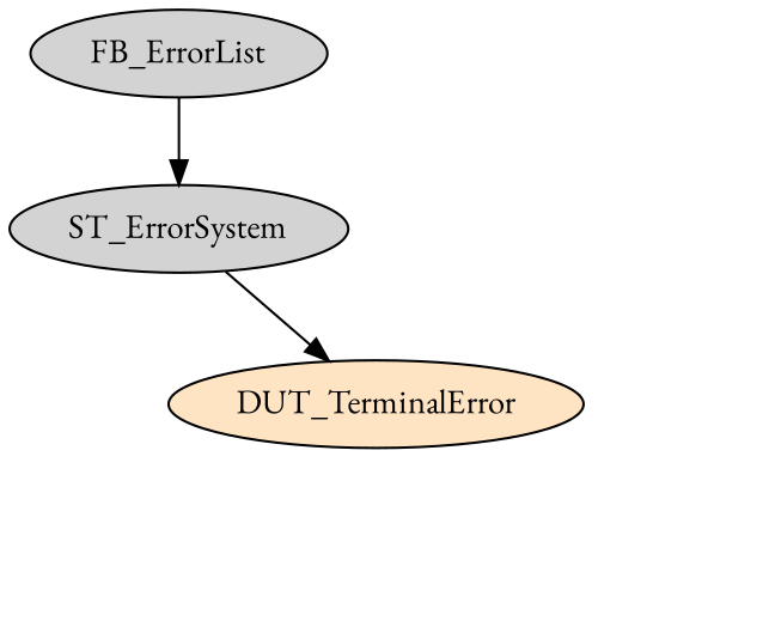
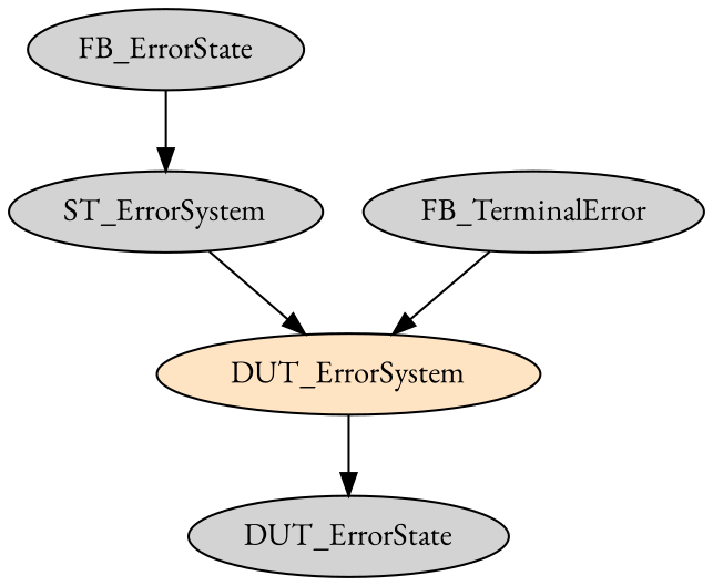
  digraph {
    fontname="EB Garamond"
    node [fontname="EB Garamond" style=filled]
    edge [fontname="EB Garamond"]
-   DUT_TerminalError [fillcolor=bisque]
-   FB_ErrorList
+   DUT_TerminalError [fillcolor=bisque label=DUT_ErrorSystem]
+   DUT_ErrorState
+   FB_ErrorList [label=FB_ErrorState]
    ST_ErrorSystem
+   FB_TerminalError
+   DUT_TerminalError -> DUT_ErrorState
    FB_ErrorList -> ST_ErrorSystem
    ST_ErrorSystem -> DUT_TerminalError
+   FB_TerminalError -> DUT_TerminalError
  }
